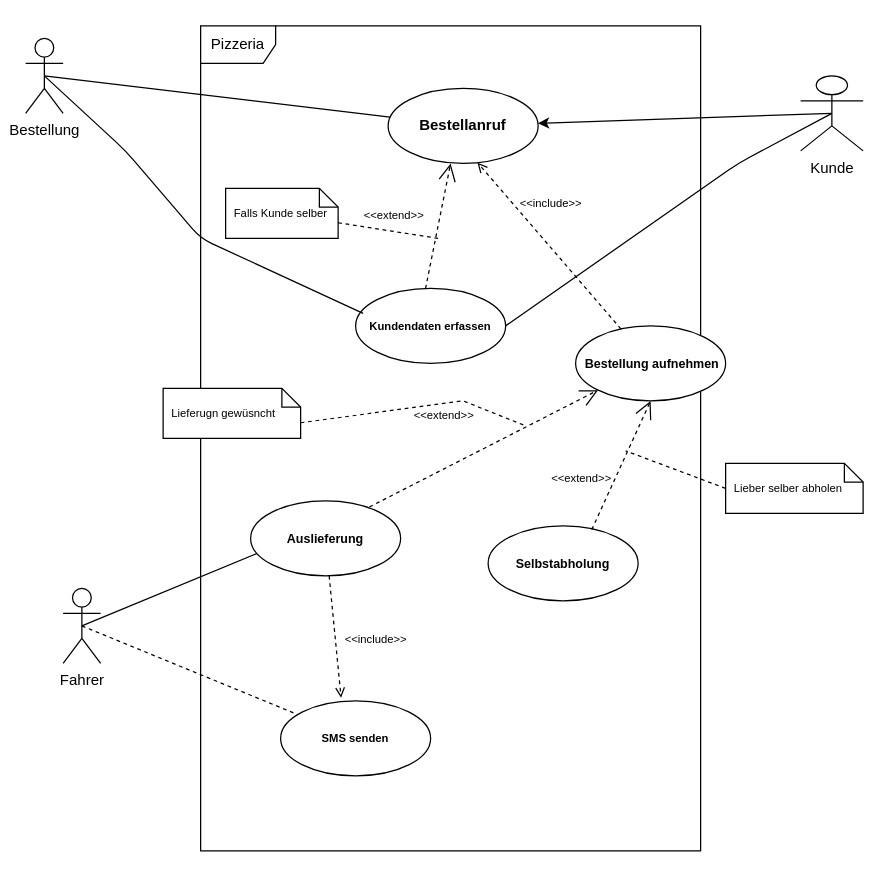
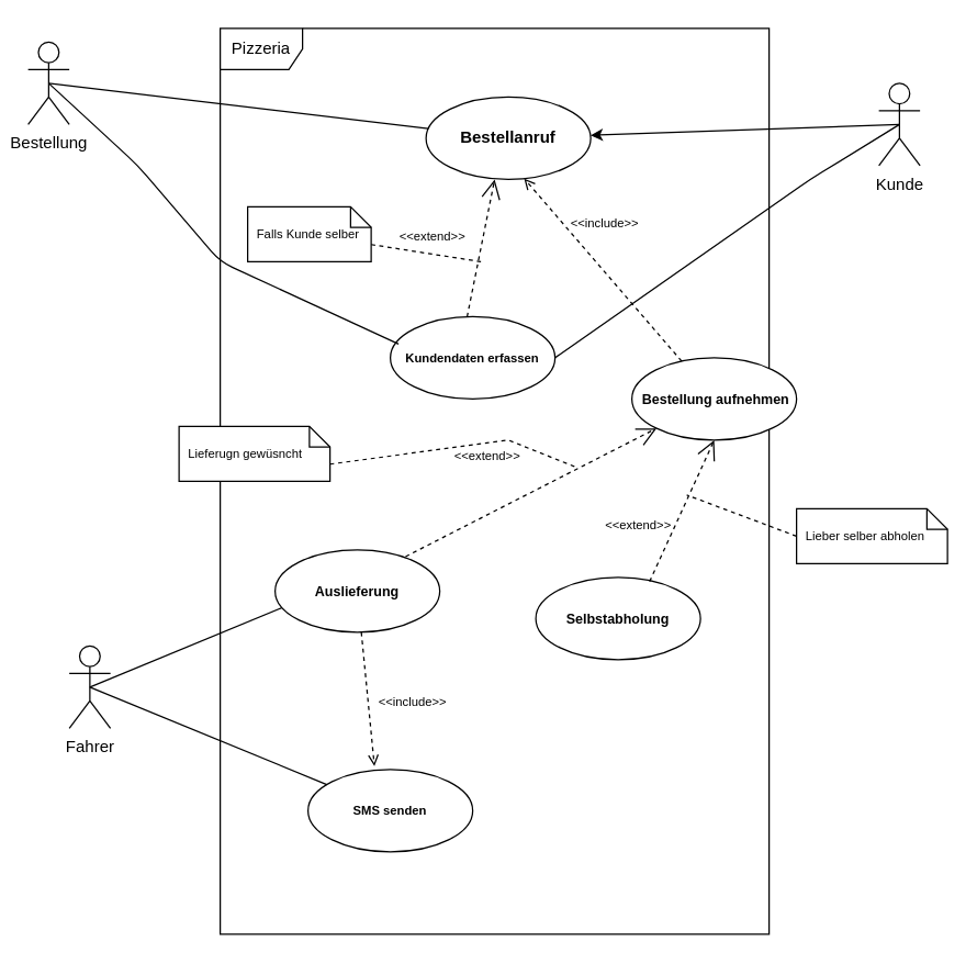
  <mxCell id="0" />
  <mxCell id="1" parent="0" />
  <mxCell id="2" value="Pizzeria" style="shape=umlFrame;whiteSpace=wrap;html=1;" vertex="1" parent="1"><mxGeometry x="160" y="20" width="400" height="660" as="geometry" /></mxCell>
  <mxCell id="3" value="Fahrer" style="shape=umlActor;verticalLabelPosition=bottom;verticalAlign=top;html=1;" vertex="1" parent="1"><mxGeometry x="50" y="470" width="30" height="60" as="geometry" /></mxCell>
  <mxCell id="4" style="edgeStyle=none;html=1;exitX=0.5;exitY=0.5;exitDx=0;exitDy=0;exitPerimeter=0;" edge="1" parent="1" source="5" target="7"><mxGeometry relative="1" as="geometry" /></mxCell>
- <mxCell id="5" value="Kunde" style="shape=umlActor;verticalLabelPosition=bottom;verticalAlign=top;html=1;" vertex="1" parent="1"><mxGeometry x="640" y="60" width="50" height="60" as="geometry" /></mxCell>
+ <mxCell id="5" value="Kunde" style="shape=umlActor;verticalLabelPosition=bottom;verticalAlign=top;html=1;" vertex="1" parent="1"><mxGeometry x="640" y="60" width="30" height="60" as="geometry" /></mxCell>
  <mxCell id="6" value="Bestellung" style="shape=umlActor;verticalLabelPosition=bottom;verticalAlign=top;html=1;" vertex="1" parent="1"><mxGeometry x="20" y="30" width="30" height="60" as="geometry" /></mxCell>
  <mxCell id="7" value="Bestellanruf" style="shape=ellipse;html=1;strokeWidth=1;fontStyle=1;whiteSpace=wrap;align=center;perimeter=ellipsePerimeter;" vertex="1" parent="1"><mxGeometry x="310" y="70" width="120" height="60" as="geometry" /></mxCell>
  <mxCell id="8" value="" style="edgeStyle=none;html=1;endArrow=none;verticalAlign=bottom;entryX=0.5;entryY=0.5;entryDx=0;entryDy=0;entryPerimeter=0;" edge="1" parent="1" source="7" target="6"><mxGeometry width="160" relative="1" as="geometry"><mxPoint x="430" y="69.58" as="sourcePoint" /><mxPoint x="590" y="69.58" as="targetPoint" /></mxGeometry></mxCell>
  <mxCell id="9" value="&lt;font style=&quot;font-size: 9px;&quot;&gt;Kundendaten erfassen&lt;/font&gt;" style="shape=ellipse;html=1;strokeWidth=1;fontStyle=1;whiteSpace=wrap;align=center;perimeter=ellipsePerimeter;" vertex="1" parent="1"><mxGeometry x="284" y="230" width="120" height="60" as="geometry" /></mxCell>
  <mxCell id="10" value="" style="edgeStyle=none;html=1;endArrow=none;verticalAlign=bottom;fontSize=9;exitX=1;exitY=0.5;exitDx=0;exitDy=0;entryX=0.5;entryY=0.5;entryDx=0;entryDy=0;entryPerimeter=0;" edge="1" parent="1" source="9" target="5"><mxGeometry width="160" relative="1" as="geometry"><mxPoint x="500" y="100" as="sourcePoint" /><mxPoint x="660" y="100" as="targetPoint" /><Array as="points"><mxPoint x="590" y="130" /></Array></mxGeometry></mxCell>
  <mxCell id="11" value="Falls Kunde selber" style="shape=note;size=15;spacingLeft=5;align=left;whiteSpace=wrap;strokeWidth=1;fontSize=9;" vertex="1" parent="1"><mxGeometry x="180" y="150" width="90" height="40" as="geometry" /></mxCell>
  <mxCell id="12" value="&amp;lt;&amp;lt;extend&amp;gt;&amp;gt;" style="align=right;html=1;verticalAlign=bottom;rounded=0;labelBackgroundColor=none;endArrow=open;endSize=12;dashed=1;fontSize=9;entryX=0.5;entryY=1;entryDx=0;entryDy=0;" edge="1" parent="1"><mxGeometry x="-0.037" y="10" relative="1" as="geometry"><mxPoint x="360" y="130" as="targetPoint" /><mxPoint x="339.932" y="230.147" as="sourcePoint" /><mxPoint as="offset" /></mxGeometry></mxCell>
  <mxCell id="13" value="" style="edgeStyle=none;html=1;endArrow=none;rounded=0;labelBackgroundColor=none;dashed=1;exitX=0;exitY=0;fontSize=9;exitDx=90;exitDy=27.5;exitPerimeter=0;" edge="1" source="11" parent="1"><mxGeometry relative="1" as="geometry"><mxPoint x="350" y="190" as="targetPoint" /></mxGeometry></mxCell>
  <mxCell id="14" value="&lt;font size=&quot;1&quot;&gt;&amp;nbsp;Bestellung aufnehmen&lt;/font&gt;" style="shape=ellipse;html=1;strokeWidth=1;fontStyle=1;whiteSpace=wrap;align=center;perimeter=ellipsePerimeter;" vertex="1" parent="1"><mxGeometry x="460" y="260" width="120" height="60" as="geometry" /></mxCell>
  <mxCell id="15" value="&lt;font size=&quot;1&quot;&gt;Auslieferung&lt;/font&gt;" style="shape=ellipse;html=1;strokeWidth=1;fontStyle=1;whiteSpace=wrap;align=center;perimeter=ellipsePerimeter;" vertex="1" parent="1"><mxGeometry x="200" y="400" width="120" height="60" as="geometry" /></mxCell>
  <mxCell id="16" value="&lt;font size=&quot;1&quot;&gt;Selbstabholung&lt;/font&gt;" style="shape=ellipse;html=1;strokeWidth=1;fontStyle=1;whiteSpace=wrap;align=center;perimeter=ellipsePerimeter;" vertex="1" parent="1"><mxGeometry x="390" y="420" width="120" height="60" as="geometry" /></mxCell>
  <mxCell id="17" value="&amp;lt;&amp;lt;include&amp;gt;&amp;gt;" style="edgeStyle=none;html=1;endArrow=open;verticalAlign=bottom;dashed=1;labelBackgroundColor=none;fontSize=9;entryX=0.596;entryY=0.99;entryDx=0;entryDy=0;entryPerimeter=0;" edge="1" parent="1" source="14" target="7"><mxGeometry x="0.215" y="-18" width="160" relative="1" as="geometry"><mxPoint x="400" y="200" as="sourcePoint" /><mxPoint x="560" y="200" as="targetPoint" /><mxPoint as="offset" /></mxGeometry></mxCell>
  <mxCell id="18" value="" style="edgeStyle=none;html=1;endArrow=none;verticalAlign=bottom;fontSize=9;exitX=0.5;exitY=0.5;exitDx=0;exitDy=0;exitPerimeter=0;" edge="1" parent="1" source="6"><mxGeometry width="160" relative="1" as="geometry"><mxPoint x="130" y="250" as="sourcePoint" /><mxPoint x="290" y="250" as="targetPoint" /><Array as="points"><mxPoint x="100" y="120" /><mxPoint x="160" y="190" /></Array></mxGeometry></mxCell>
  <mxCell id="19" value="Lieber selber abholen" style="shape=note;size=15;spacingLeft=5;align=left;whiteSpace=wrap;strokeWidth=1;fontSize=9;" vertex="1" parent="1"><mxGeometry x="580" y="370" width="110" height="40" as="geometry" /></mxCell>
  <mxCell id="20" value="&amp;lt;&amp;lt;extend&amp;gt;&amp;gt;" style="align=right;html=1;verticalAlign=bottom;rounded=0;labelBackgroundColor=none;endArrow=open;endSize=12;dashed=1;fontSize=9;entryX=0.5;entryY=1;entryDx=0;entryDy=0;exitX=0.691;exitY=0.05;exitDx=0;exitDy=0;exitPerimeter=0;" edge="1" parent="1" source="16" target="14"><mxGeometry x="-0.345" y="-2" relative="1" as="geometry"><mxPoint x="580" y="399" as="targetPoint" /><mxPoint x="740" y="399" as="sourcePoint" /><mxPoint as="offset" /></mxGeometry></mxCell>
  <mxCell id="21" value="" style="edgeStyle=none;html=1;endArrow=none;rounded=0;labelBackgroundColor=none;dashed=1;fontSize=9;exitX=0;exitY=0.5;exitDx=0;exitDy=0;exitPerimeter=0;" edge="1" source="19" parent="1"><mxGeometry relative="1" as="geometry"><mxPoint x="500" y="360" as="targetPoint" /><mxPoint x="590" y="340" as="sourcePoint" /></mxGeometry></mxCell>
  <mxCell id="22" value="Lieferugn gewüsncht" style="shape=note;size=15;spacingLeft=5;align=left;whiteSpace=wrap;strokeWidth=1;fontSize=9;" vertex="1" parent="1"><mxGeometry x="130" y="310" width="110" height="40" as="geometry" /></mxCell>
  <mxCell id="23" value="&amp;lt;&amp;lt;extend&amp;gt;&amp;gt;" style="align=right;html=1;verticalAlign=bottom;rounded=0;labelBackgroundColor=none;endArrow=open;endSize=12;dashed=1;fontSize=9;exitX=0.792;exitY=0.081;exitDx=0;exitDy=0;exitPerimeter=0;" edge="1" parent="1" source="15" target="14"><mxGeometry x="0.024" y="19" relative="1" as="geometry"><mxPoint x="70" y="429" as="targetPoint" /><mxPoint x="230" y="429" as="sourcePoint" /><mxPoint as="offset" /></mxGeometry></mxCell>
  <mxCell id="24" value="" style="edgeStyle=none;html=1;endArrow=none;rounded=0;labelBackgroundColor=none;dashed=1;exitX=0;exitY=0;fontSize=9;exitDx=110;exitDy=27.5;exitPerimeter=0;" edge="1" source="22" parent="1"><mxGeometry relative="1" as="geometry"><mxPoint x="420" y="340" as="targetPoint" /><Array as="points"><mxPoint x="370" y="320" /></Array></mxGeometry></mxCell>
  <mxCell id="25" value="SMS senden" style="shape=ellipse;html=1;strokeWidth=1;fontStyle=1;whiteSpace=wrap;align=center;perimeter=ellipsePerimeter;fontSize=9;" vertex="1" parent="1"><mxGeometry x="224" y="560" width="120" height="60" as="geometry" /></mxCell>
  <mxCell id="26" value="" style="edgeStyle=none;html=1;endArrow=none;verticalAlign=bottom;fontSize=9;entryX=0.042;entryY=0.702;entryDx=0;entryDy=0;entryPerimeter=0;exitX=0.5;exitY=0.5;exitDx=0;exitDy=0;exitPerimeter=0;" edge="1" parent="1" source="3" target="15"><mxGeometry width="160" relative="1" as="geometry"><mxPoint x="90" y="439.5" as="sourcePoint" /><mxPoint x="200" y="440" as="targetPoint" /><Array as="points" /></mxGeometry></mxCell>
  <mxCell id="27" value="&amp;lt;&amp;lt;include&amp;gt;&amp;gt;" style="edgeStyle=none;html=1;endArrow=open;verticalAlign=bottom;dashed=1;labelBackgroundColor=none;fontSize=9;entryX=0.403;entryY=-0.041;entryDx=0;entryDy=0;entryPerimeter=0;" edge="1" parent="1" source="15" target="25"><mxGeometry x="0.258" y="31" width="160" relative="1" as="geometry"><mxPoint x="210" y="490" as="sourcePoint" /><mxPoint x="370" y="490" as="targetPoint" /><mxPoint as="offset" /></mxGeometry></mxCell>
- <mxCell id="28" value="" style="edgeStyle=none;html=1;endArrow=none;verticalAlign=bottom;fontSize=9;exitX=0.5;exitY=0.5;exitDx=0;exitDy=0;exitPerimeter=0;dashed=1;" edge="1" parent="1" source="3" target="25"><mxGeometry width="160" relative="1" as="geometry"><mxPoint x="70" y="510" as="sourcePoint" /><mxPoint x="120" y="630" as="targetPoint" /></mxGeometry></mxCell>
+ <mxCell id="28" value="" style="edgeStyle=none;html=1;endArrow=none;verticalAlign=bottom;fontSize=9;exitX=0.5;exitY=0.5;exitDx=0;exitDy=0;exitPerimeter=0;" edge="1" parent="1" source="3" target="25"><mxGeometry width="160" relative="1" as="geometry"><mxPoint x="70" y="510" as="sourcePoint" /><mxPoint x="120" y="630" as="targetPoint" /></mxGeometry></mxCell>
